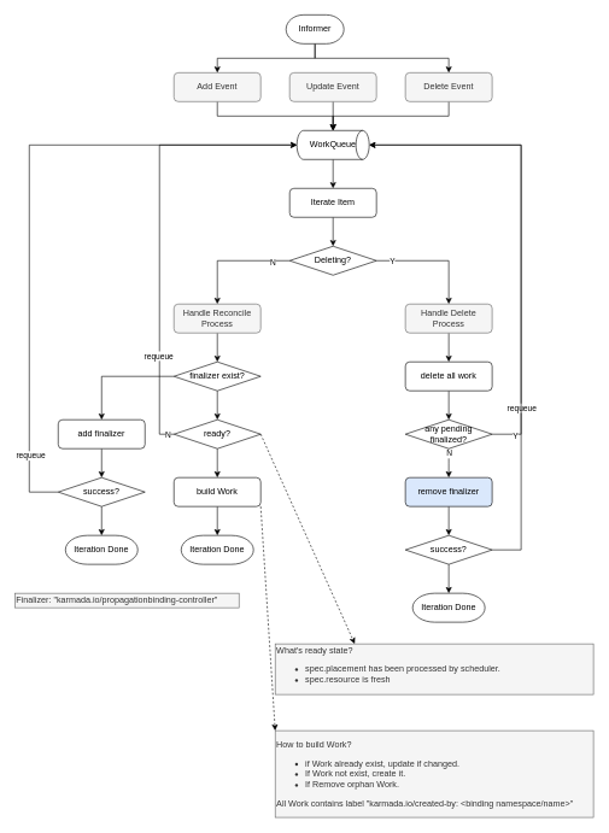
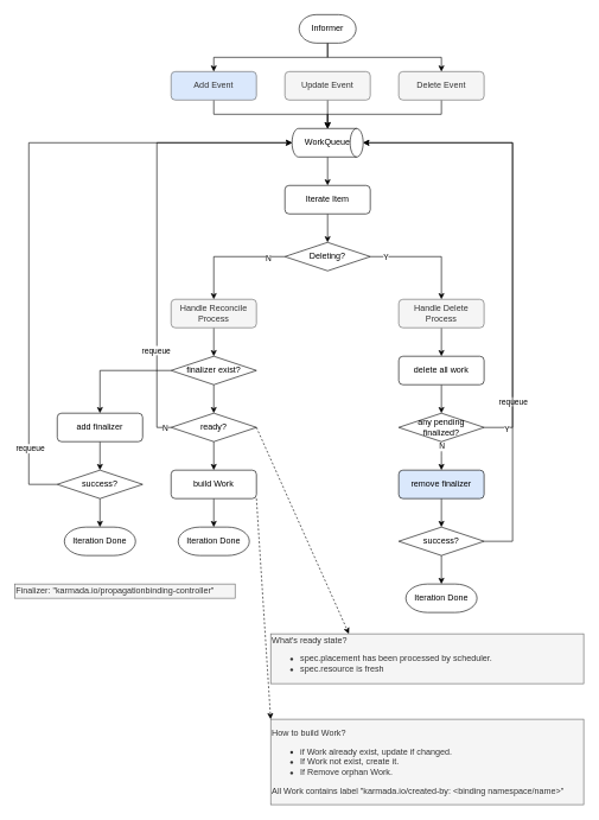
  <mxCell id="0" />
  <mxCell id="1" parent="0" />
  <mxCell id="2" style="edgeStyle=orthogonalEdgeStyle;rounded=0;orthogonalLoop=1;jettySize=auto;html=1;" edge="1" parent="1" source="3" target="12"><mxGeometry relative="1" as="geometry"><Array as="points"><mxPoint x="300" y="160" /><mxPoint x="460" y="160" /></Array></mxGeometry></mxCell>
- <mxCell id="3" value="Add Event" style="rounded=1;whiteSpace=wrap;html=1;labelBackgroundColor=none;fillColor=#f5f5f5;strokeColor=#666666;fontColor=#333333;" vertex="1" parent="1"><mxGeometry x="240" y="100" width="120" height="40" as="geometry" /></mxCell>
+ <mxCell id="3" value="Add Event" style="rounded=1;whiteSpace=wrap;html=1;labelBackgroundColor=none;fillColor=#dae8fc;strokeColor=#666666;fontColor=#333333;" vertex="1" parent="1"><mxGeometry x="240" y="100" width="120" height="40" as="geometry" /></mxCell>
  <mxCell id="4" style="edgeStyle=orthogonalEdgeStyle;rounded=0;orthogonalLoop=1;jettySize=auto;html=1;entryX=0.5;entryY=0;entryDx=0;entryDy=0;entryPerimeter=0;" edge="1" parent="1" source="5" target="12"><mxGeometry relative="1" as="geometry"><Array as="points"><mxPoint x="620" y="160" /><mxPoint x="460" y="160" /></Array></mxGeometry></mxCell>
  <mxCell id="5" value="Delete Event" style="rounded=1;whiteSpace=wrap;html=1;fillColor=#f5f5f5;strokeColor=#666666;fontColor=#333333;" vertex="1" parent="1"><mxGeometry x="560" y="100" width="120" height="40" as="geometry" /></mxCell>
  <mxCell id="6" style="edgeStyle=orthogonalEdgeStyle;rounded=0;orthogonalLoop=1;jettySize=auto;html=1;exitX=0.5;exitY=1;exitDx=0;exitDy=0;exitPerimeter=0;" edge="1" parent="1" source="8" target="3"><mxGeometry relative="1" as="geometry" /></mxCell>
  <mxCell id="7" style="edgeStyle=orthogonalEdgeStyle;rounded=0;orthogonalLoop=1;jettySize=auto;html=1;entryX=0.5;entryY=0;entryDx=0;entryDy=0;exitX=0.5;exitY=1;exitDx=0;exitDy=0;exitPerimeter=0;" edge="1" parent="1" source="8" target="5"><mxGeometry relative="1" as="geometry" /></mxCell>
- <mxCell id="8" value="Informer" style="strokeWidth=1;html=1;shape=mxgraph.flowchart.terminator;whiteSpace=wrap;" vertex="1" parent="1"><mxGeometry x="395" y="20" width="80" height="40" as="geometry" /></mxCell>
+ <mxCell id="8" value="Informer" style="strokeWidth=1;html=1;shape=mxgraph.flowchart.terminator;whiteSpace=wrap;" vertex="1" parent="1"><mxGeometry x="420" y="20" width="80" height="40" as="geometry" /></mxCell>
  <mxCell id="9" value="" style="edgeStyle=orthogonalEdgeStyle;rounded=0;orthogonalLoop=1;jettySize=auto;html=1;" edge="1" parent="1" source="10" target="12"><mxGeometry relative="1" as="geometry" /></mxCell>
  <mxCell id="10" value="Update Event" style="rounded=1;whiteSpace=wrap;html=1;labelBackgroundColor=none;fillColor=#f5f5f5;strokeColor=#666666;fontColor=#333333;" vertex="1" parent="1"><mxGeometry x="400" y="100" width="120" height="40" as="geometry" /></mxCell>
  <mxCell id="11" value="" style="edgeStyle=orthogonalEdgeStyle;rounded=0;orthogonalLoop=1;jettySize=auto;html=1;" edge="1" parent="1" source="12" target="14"><mxGeometry relative="1" as="geometry" /></mxCell>
  <mxCell id="12" value="WorkQueue" style="strokeWidth=1;html=1;shape=mxgraph.flowchart.direct_data;whiteSpace=wrap;" vertex="1" parent="1"><mxGeometry x="410" y="180" width="100" height="40" as="geometry" /></mxCell>
  <mxCell id="13" value="" style="edgeStyle=orthogonalEdgeStyle;rounded=0;orthogonalLoop=1;jettySize=auto;html=1;" edge="1" parent="1" source="14" target="19"><mxGeometry relative="1" as="geometry" /></mxCell>
  <mxCell id="14" value="Iterate Item" style="rounded=1;whiteSpace=wrap;html=1;" vertex="1" parent="1"><mxGeometry x="400" y="260" width="120" height="40" as="geometry" /></mxCell>
  <mxCell id="15" style="edgeStyle=orthogonalEdgeStyle;rounded=0;orthogonalLoop=1;jettySize=auto;html=1;entryX=0.5;entryY=0;entryDx=0;entryDy=0;" edge="1" parent="1" source="19" target="21"><mxGeometry relative="1" as="geometry" /></mxCell>
  <mxCell id="16" value="N" style="edgeLabel;html=1;align=center;verticalAlign=middle;resizable=0;points=[];" vertex="1" connectable="0" parent="15"><mxGeometry x="-0.7" y="2" relative="1" as="geometry"><mxPoint as="offset" /></mxGeometry></mxCell>
  <mxCell id="17" style="edgeStyle=orthogonalEdgeStyle;rounded=0;orthogonalLoop=1;jettySize=auto;html=1;entryX=0.5;entryY=0;entryDx=0;entryDy=0;" edge="1" parent="1" source="19" target="23"><mxGeometry relative="1" as="geometry" /></mxCell>
  <mxCell id="18" value="Y" style="edgeLabel;html=1;align=center;verticalAlign=middle;resizable=0;points=[];" vertex="1" connectable="0" parent="17"><mxGeometry x="-0.738" relative="1" as="geometry"><mxPoint as="offset" /></mxGeometry></mxCell>
  <mxCell id="19" value="Deleting?" style="strokeWidth=1;html=1;shape=mxgraph.flowchart.decision;whiteSpace=wrap;" vertex="1" parent="1"><mxGeometry x="400" y="340" width="120" height="40" as="geometry" /></mxCell>
  <mxCell id="20" value="" style="edgeStyle=orthogonalEdgeStyle;rounded=0;orthogonalLoop=1;jettySize=auto;html=1;" edge="1" parent="1" source="21" target="26"><mxGeometry relative="1" as="geometry" /></mxCell>
  <mxCell id="21" value="Handle Reconcile&lt;br&gt;Process" style="rounded=1;whiteSpace=wrap;html=1;fillColor=#f5f5f5;strokeColor=#666666;fontColor=#333333;" vertex="1" parent="1"><mxGeometry x="240" y="420" width="120" height="40" as="geometry" /></mxCell>
  <mxCell id="22" value="" style="edgeStyle=orthogonalEdgeStyle;rounded=0;orthogonalLoop=1;jettySize=auto;html=1;" edge="1" parent="1" source="23" target="37"><mxGeometry relative="1" as="geometry" /></mxCell>
  <mxCell id="23" value="Handle Delete Process" style="rounded=1;whiteSpace=wrap;html=1;fillColor=#f5f5f5;strokeColor=#666666;fontColor=#333333;" vertex="1" parent="1"><mxGeometry x="560" y="420" width="120" height="40" as="geometry" /></mxCell>
  <mxCell id="24" style="edgeStyle=orthogonalEdgeStyle;rounded=0;orthogonalLoop=1;jettySize=auto;html=1;entryX=0.5;entryY=0;entryDx=0;entryDy=0;" edge="1" parent="1" source="26" target="28"><mxGeometry relative="1" as="geometry" /></mxCell>
  <mxCell id="25" value="" style="edgeStyle=orthogonalEdgeStyle;rounded=0;orthogonalLoop=1;jettySize=auto;html=1;" edge="1" parent="1" source="26" target="50"><mxGeometry relative="1" as="geometry" /></mxCell>
  <mxCell id="26" value="finalizer exist?" style="strokeWidth=1;html=1;shape=mxgraph.flowchart.decision;whiteSpace=wrap;" vertex="1" parent="1"><mxGeometry x="240" y="500" width="120" height="40" as="geometry" /></mxCell>
  <mxCell id="27" value="" style="edgeStyle=orthogonalEdgeStyle;rounded=0;orthogonalLoop=1;jettySize=auto;html=1;" edge="1" parent="1" source="28" target="32"><mxGeometry relative="1" as="geometry" /></mxCell>
  <mxCell id="28" value="add finalizer" style="rounded=1;whiteSpace=wrap;html=1;" vertex="1" parent="1"><mxGeometry x="80" y="580" width="120" height="40" as="geometry" /></mxCell>
  <mxCell id="29" value="" style="edgeStyle=orthogonalEdgeStyle;rounded=0;orthogonalLoop=1;jettySize=auto;html=1;" edge="1" parent="1" source="32" target="33"><mxGeometry relative="1" as="geometry" /></mxCell>
  <mxCell id="30" style="edgeStyle=orthogonalEdgeStyle;rounded=0;orthogonalLoop=1;jettySize=auto;html=1;entryX=0;entryY=0.5;entryDx=0;entryDy=0;entryPerimeter=0;" edge="1" parent="1" source="32" target="12"><mxGeometry relative="1" as="geometry"><Array as="points"><mxPoint x="40" y="680" /><mxPoint x="40" y="200" /></Array></mxGeometry></mxCell>
  <mxCell id="31" value="requeue" style="edgeLabel;html=1;align=center;verticalAlign=middle;resizable=0;points=[];" vertex="1" connectable="0" parent="30"><mxGeometry x="-0.795" y="-1" relative="1" as="geometry"><mxPoint as="offset" /></mxGeometry></mxCell>
  <mxCell id="32" value="success?" style="strokeWidth=1;html=1;shape=mxgraph.flowchart.decision;whiteSpace=wrap;" vertex="1" parent="1"><mxGeometry x="80" y="660" width="120" height="40" as="geometry" /></mxCell>
  <mxCell id="33" value="Iteration Done" style="strokeWidth=1;html=1;shape=mxgraph.flowchart.terminator;whiteSpace=wrap;align=center;" vertex="1" parent="1"><mxGeometry x="90" y="740" width="100" height="40" as="geometry" /></mxCell>
  <mxCell id="34" value="&lt;div&gt;How to build Work?&lt;/div&gt;&lt;ul&gt;&lt;li&gt;if Work already exist, update if changed.&lt;/li&gt;&lt;li&gt;If Work not exist, create it.&lt;/li&gt;&lt;li&gt;If Remove orphan Work.&lt;/li&gt;&lt;/ul&gt;&lt;div&gt;All Work contains label &quot;karmada.io/created-by: &amp;lt;binding namespace/name&amp;gt;&quot;&lt;/div&gt;" style="text;html=1;strokeColor=#666666;fillColor=#f5f5f5;align=left;verticalAlign=middle;whiteSpace=wrap;rounded=0;fontColor=#333333;" vertex="1" parent="1"><mxGeometry x="380" y="1010" width="440" height="120" as="geometry" /></mxCell>
  <mxCell id="35" value="Iteration Done" style="strokeWidth=1;html=1;shape=mxgraph.flowchart.terminator;whiteSpace=wrap;align=center;" vertex="1" parent="1"><mxGeometry x="250" y="740" width="100" height="40" as="geometry" /></mxCell>
  <mxCell id="36" value="" style="edgeStyle=orthogonalEdgeStyle;rounded=0;orthogonalLoop=1;jettySize=auto;html=1;" edge="1" parent="1" source="37" target="43"><mxGeometry relative="1" as="geometry" /></mxCell>
  <mxCell id="37" value="delete all work" style="rounded=1;whiteSpace=wrap;html=1;" vertex="1" parent="1"><mxGeometry x="560" y="500" width="120" height="40" as="geometry" /></mxCell>
  <mxCell id="38" style="edgeStyle=orthogonalEdgeStyle;rounded=0;orthogonalLoop=1;jettySize=auto;html=1;entryX=1;entryY=0.5;entryDx=0;entryDy=0;entryPerimeter=0;" edge="1" parent="1" source="43" target="12"><mxGeometry relative="1" as="geometry"><Array as="points"><mxPoint x="720" y="600" /><mxPoint x="720" y="200" /></Array></mxGeometry></mxCell>
  <mxCell id="39" value="Y" style="edgeLabel;html=1;align=center;verticalAlign=middle;resizable=0;points=[];" vertex="1" connectable="0" parent="38"><mxGeometry x="-0.905" y="-2" relative="1" as="geometry"><mxPoint as="offset" /></mxGeometry></mxCell>
  <mxCell id="40" value="requeue" style="edgeLabel;html=1;align=center;verticalAlign=middle;resizable=0;points=[];" vertex="1" connectable="0" parent="38"><mxGeometry x="-0.763" relative="1" as="geometry"><mxPoint as="offset" /></mxGeometry></mxCell>
  <mxCell id="41" value="" style="edgeStyle=orthogonalEdgeStyle;rounded=0;orthogonalLoop=1;jettySize=auto;html=1;" edge="1" parent="1" source="43"><mxGeometry relative="1" as="geometry"><mxPoint x="620" y="660" as="targetPoint" /></mxGeometry></mxCell>
  <mxCell id="42" value="N" style="edgeLabel;html=1;align=center;verticalAlign=middle;resizable=0;points=[];" vertex="1" connectable="0" parent="41"><mxGeometry x="-0.718" relative="1" as="geometry"><mxPoint as="offset" /></mxGeometry></mxCell>
  <mxCell id="43" value="any pending finalized?" style="strokeWidth=1;html=1;shape=mxgraph.flowchart.decision;whiteSpace=wrap;" vertex="1" parent="1"><mxGeometry x="560" y="580" width="120" height="40" as="geometry" /></mxCell>
  <mxCell id="44" value="&lt;div&gt;What's ready state?&lt;/div&gt;&lt;div&gt;&lt;ul&gt;&lt;li&gt;spec.placement has been processed by scheduler.&lt;/li&gt;&lt;li&gt;spec.resource is fresh&lt;/li&gt;&lt;/ul&gt;&lt;/div&gt;" style="text;html=1;strokeColor=#666666;fillColor=#f5f5f5;align=left;verticalAlign=middle;whiteSpace=wrap;rounded=0;fontColor=#333333;" vertex="1" parent="1"><mxGeometry x="380" y="890" width="440" height="70" as="geometry" /></mxCell>
  <mxCell id="45" value="&lt;div&gt;Finalizer:&amp;nbsp;&lt;span&gt;&quot;karmada.io/propagationbinding-controller&quot;&lt;/span&gt;&lt;/div&gt;" style="text;html=1;strokeColor=#666666;fillColor=#f5f5f5;align=left;verticalAlign=middle;whiteSpace=wrap;rounded=0;fontColor=#333333;" vertex="1" parent="1"><mxGeometry x="20" y="820" width="310" height="20" as="geometry" /></mxCell>
  <mxCell id="46" style="edgeStyle=orthogonalEdgeStyle;rounded=0;orthogonalLoop=1;jettySize=auto;html=1;entryX=0;entryY=0.5;entryDx=0;entryDy=0;entryPerimeter=0;" edge="1" parent="1" source="50" target="12"><mxGeometry relative="1" as="geometry"><Array as="points"><mxPoint x="220" y="600" /><mxPoint x="220" y="200" /></Array></mxGeometry></mxCell>
  <mxCell id="47" value="N" style="edgeLabel;html=1;align=center;verticalAlign=middle;resizable=0;points=[];" vertex="1" connectable="0" parent="46"><mxGeometry x="-0.97" y="1" relative="1" as="geometry"><mxPoint as="offset" /></mxGeometry></mxCell>
  <mxCell id="48" value="requeue" style="edgeLabel;html=1;align=center;verticalAlign=middle;resizable=0;points=[];" vertex="1" connectable="0" parent="46"><mxGeometry x="-0.577" y="2" relative="1" as="geometry"><mxPoint as="offset" /></mxGeometry></mxCell>
  <mxCell id="49" value="" style="edgeStyle=orthogonalEdgeStyle;rounded=0;orthogonalLoop=1;jettySize=auto;html=1;" edge="1" parent="1" source="50" target="52"><mxGeometry relative="1" as="geometry" /></mxCell>
  <mxCell id="50" value="ready?" style="strokeWidth=1;html=1;shape=mxgraph.flowchart.decision;whiteSpace=wrap;" vertex="1" parent="1"><mxGeometry x="240" y="580" width="120" height="40" as="geometry" /></mxCell>
  <mxCell id="51" value="" style="edgeStyle=orthogonalEdgeStyle;rounded=0;orthogonalLoop=1;jettySize=auto;html=1;" edge="1" parent="1" source="52" target="35"><mxGeometry relative="1" as="geometry" /></mxCell>
  <mxCell id="52" value="build Work" style="rounded=1;whiteSpace=wrap;html=1;" vertex="1" parent="1"><mxGeometry x="240" y="660" width="120" height="40" as="geometry" /></mxCell>
  <mxCell id="53" value="" style="endArrow=classic;html=1;exitX=1;exitY=0.5;exitDx=0;exitDy=0;exitPerimeter=0;entryX=0.25;entryY=0;entryDx=0;entryDy=0;dashed=1;" edge="1" parent="1" source="50" target="44"><mxGeometry width="50" height="50" relative="1" as="geometry"><mxPoint x="420" y="610" as="sourcePoint" /><mxPoint x="470" y="560" as="targetPoint" /></mxGeometry></mxCell>
  <mxCell id="54" value="" style="endArrow=classic;html=1;dashed=1;exitX=1;exitY=1;exitDx=0;exitDy=0;entryX=0;entryY=0;entryDx=0;entryDy=0;" edge="1" parent="1" source="52" target="34"><mxGeometry width="50" height="50" relative="1" as="geometry"><mxPoint x="360" y="870" as="sourcePoint" /><mxPoint x="410" y="820" as="targetPoint" /></mxGeometry></mxCell>
  <mxCell id="55" value="Iteration Done" style="strokeWidth=1;html=1;shape=mxgraph.flowchart.terminator;whiteSpace=wrap;align=center;" vertex="1" parent="1"><mxGeometry x="570" y="820" width="100" height="40" as="geometry" /></mxCell>
  <mxCell id="56" value="" style="edgeStyle=orthogonalEdgeStyle;rounded=0;orthogonalLoop=1;jettySize=auto;html=1;" edge="1" parent="1" source="57" target="60"><mxGeometry relative="1" as="geometry" /></mxCell>
  <mxCell id="57" value="remove finalizer" style="rounded=1;whiteSpace=wrap;html=1;fillColor=#dae8fc;" vertex="1" parent="1"><mxGeometry x="560" y="660" width="120" height="40" as="geometry" /></mxCell>
  <mxCell id="58" value="" style="edgeStyle=orthogonalEdgeStyle;rounded=0;orthogonalLoop=1;jettySize=auto;html=1;" edge="1" parent="1" source="60" target="55"><mxGeometry relative="1" as="geometry" /></mxCell>
  <mxCell id="59" style="edgeStyle=orthogonalEdgeStyle;rounded=0;orthogonalLoop=1;jettySize=auto;html=1;entryX=1;entryY=0.5;entryDx=0;entryDy=0;entryPerimeter=0;" edge="1" parent="1" source="60" target="12"><mxGeometry relative="1" as="geometry"><Array as="points"><mxPoint x="720" y="760" /><mxPoint x="720" y="200" /></Array></mxGeometry></mxCell>
  <mxCell id="60" value="success?" style="strokeWidth=1;html=1;shape=mxgraph.flowchart.decision;whiteSpace=wrap;" vertex="1" parent="1"><mxGeometry x="560" y="740" width="120" height="40" as="geometry" /></mxCell>
